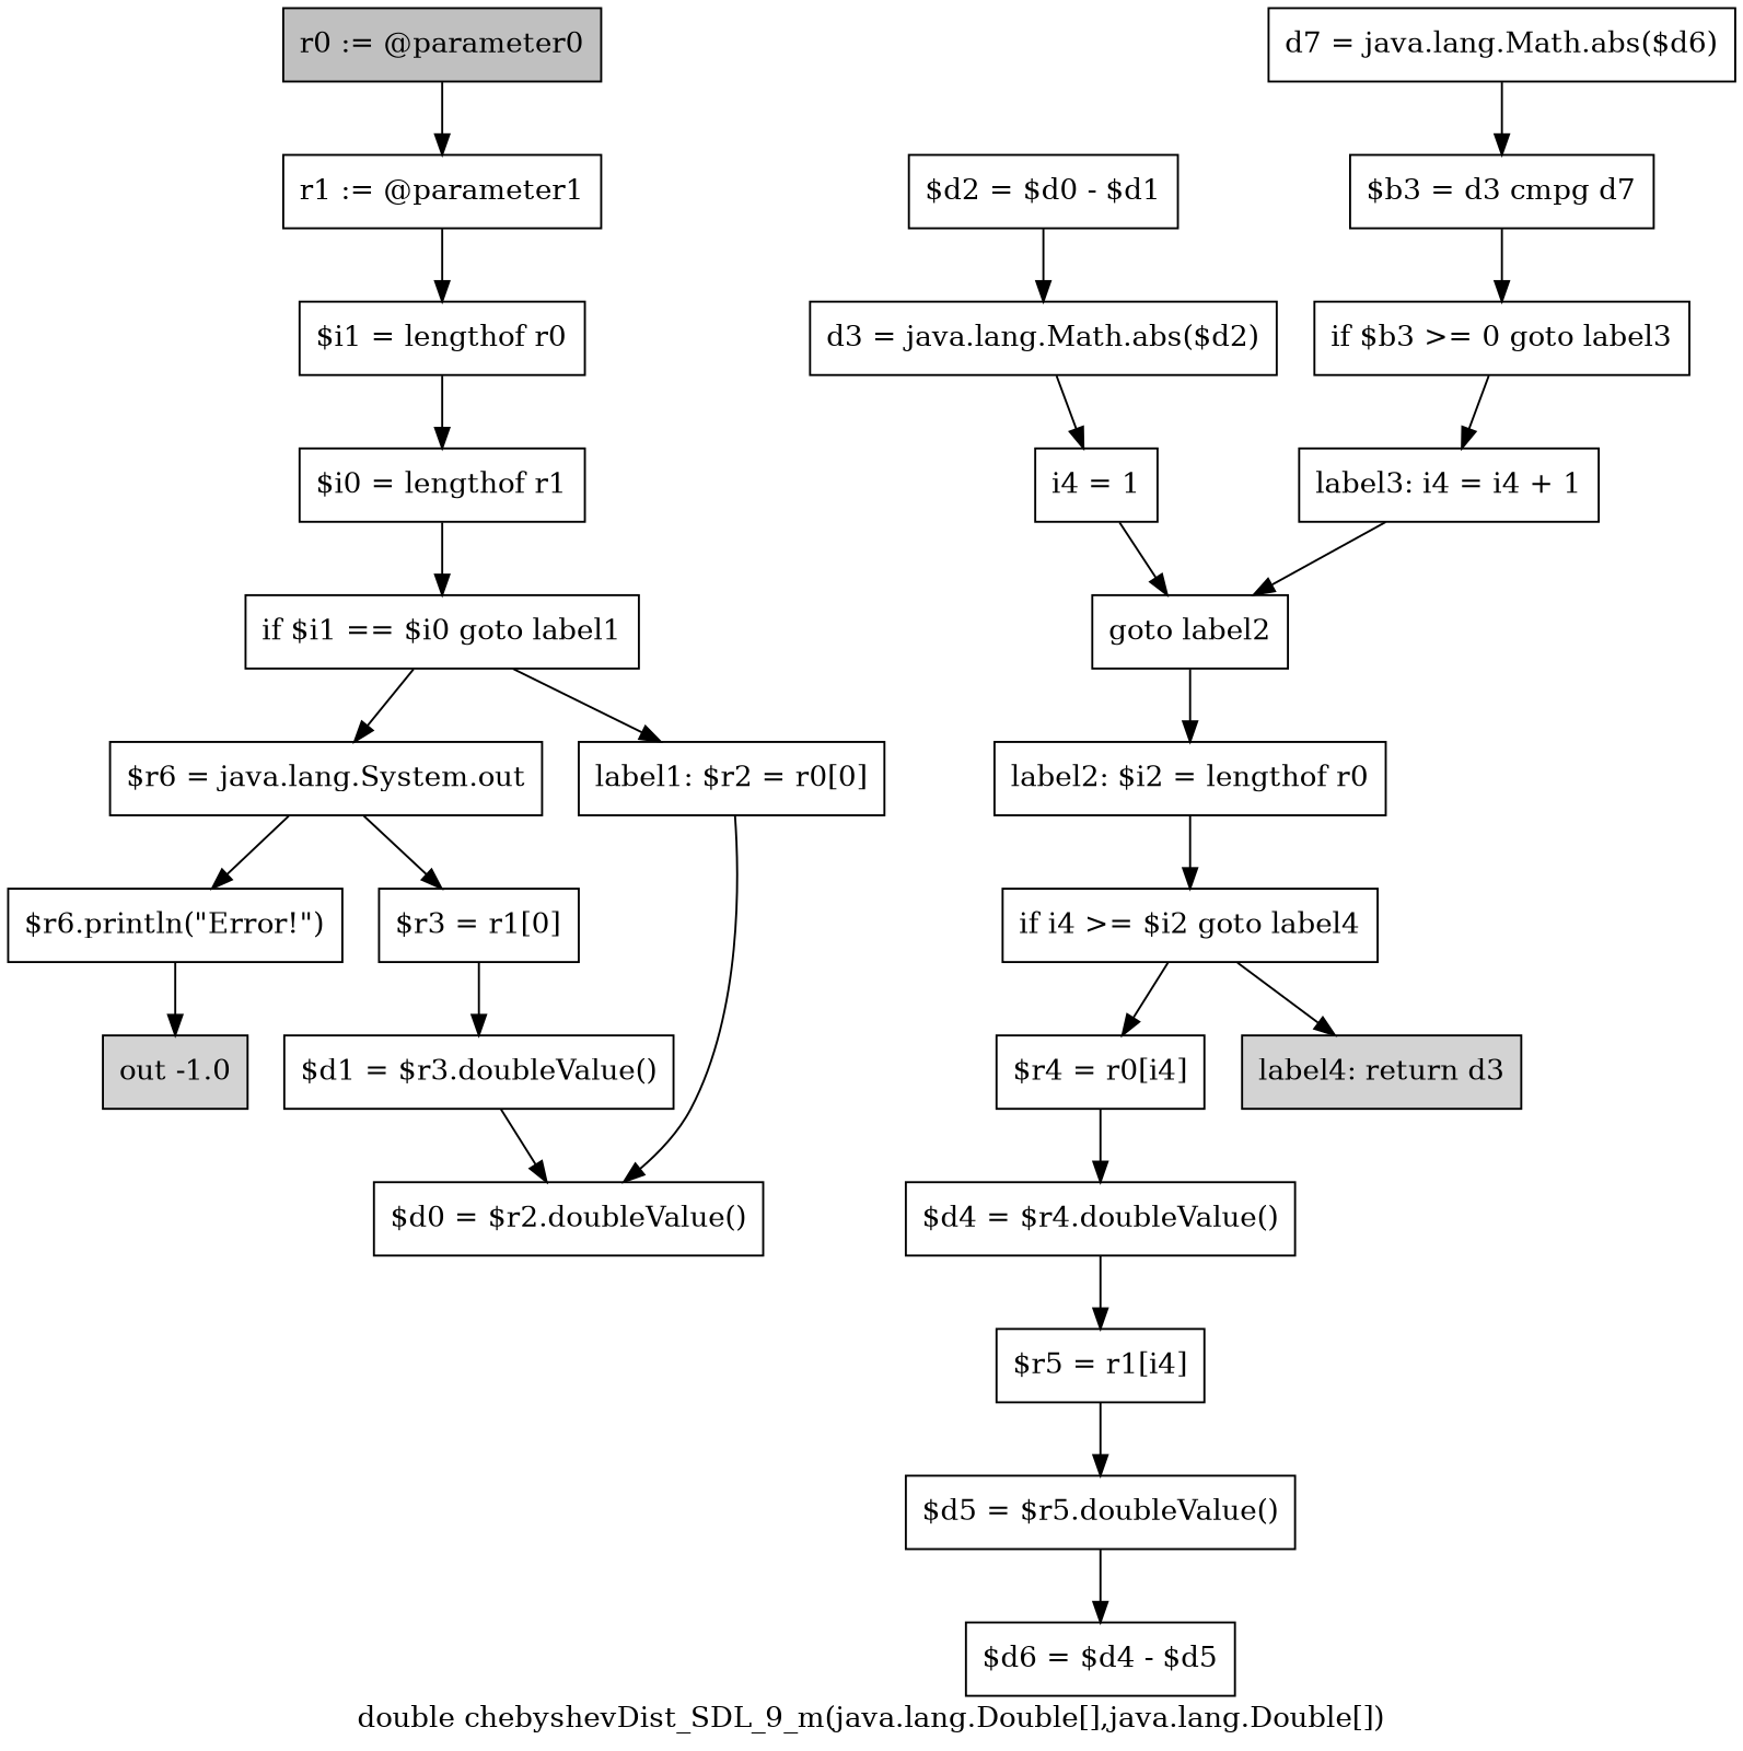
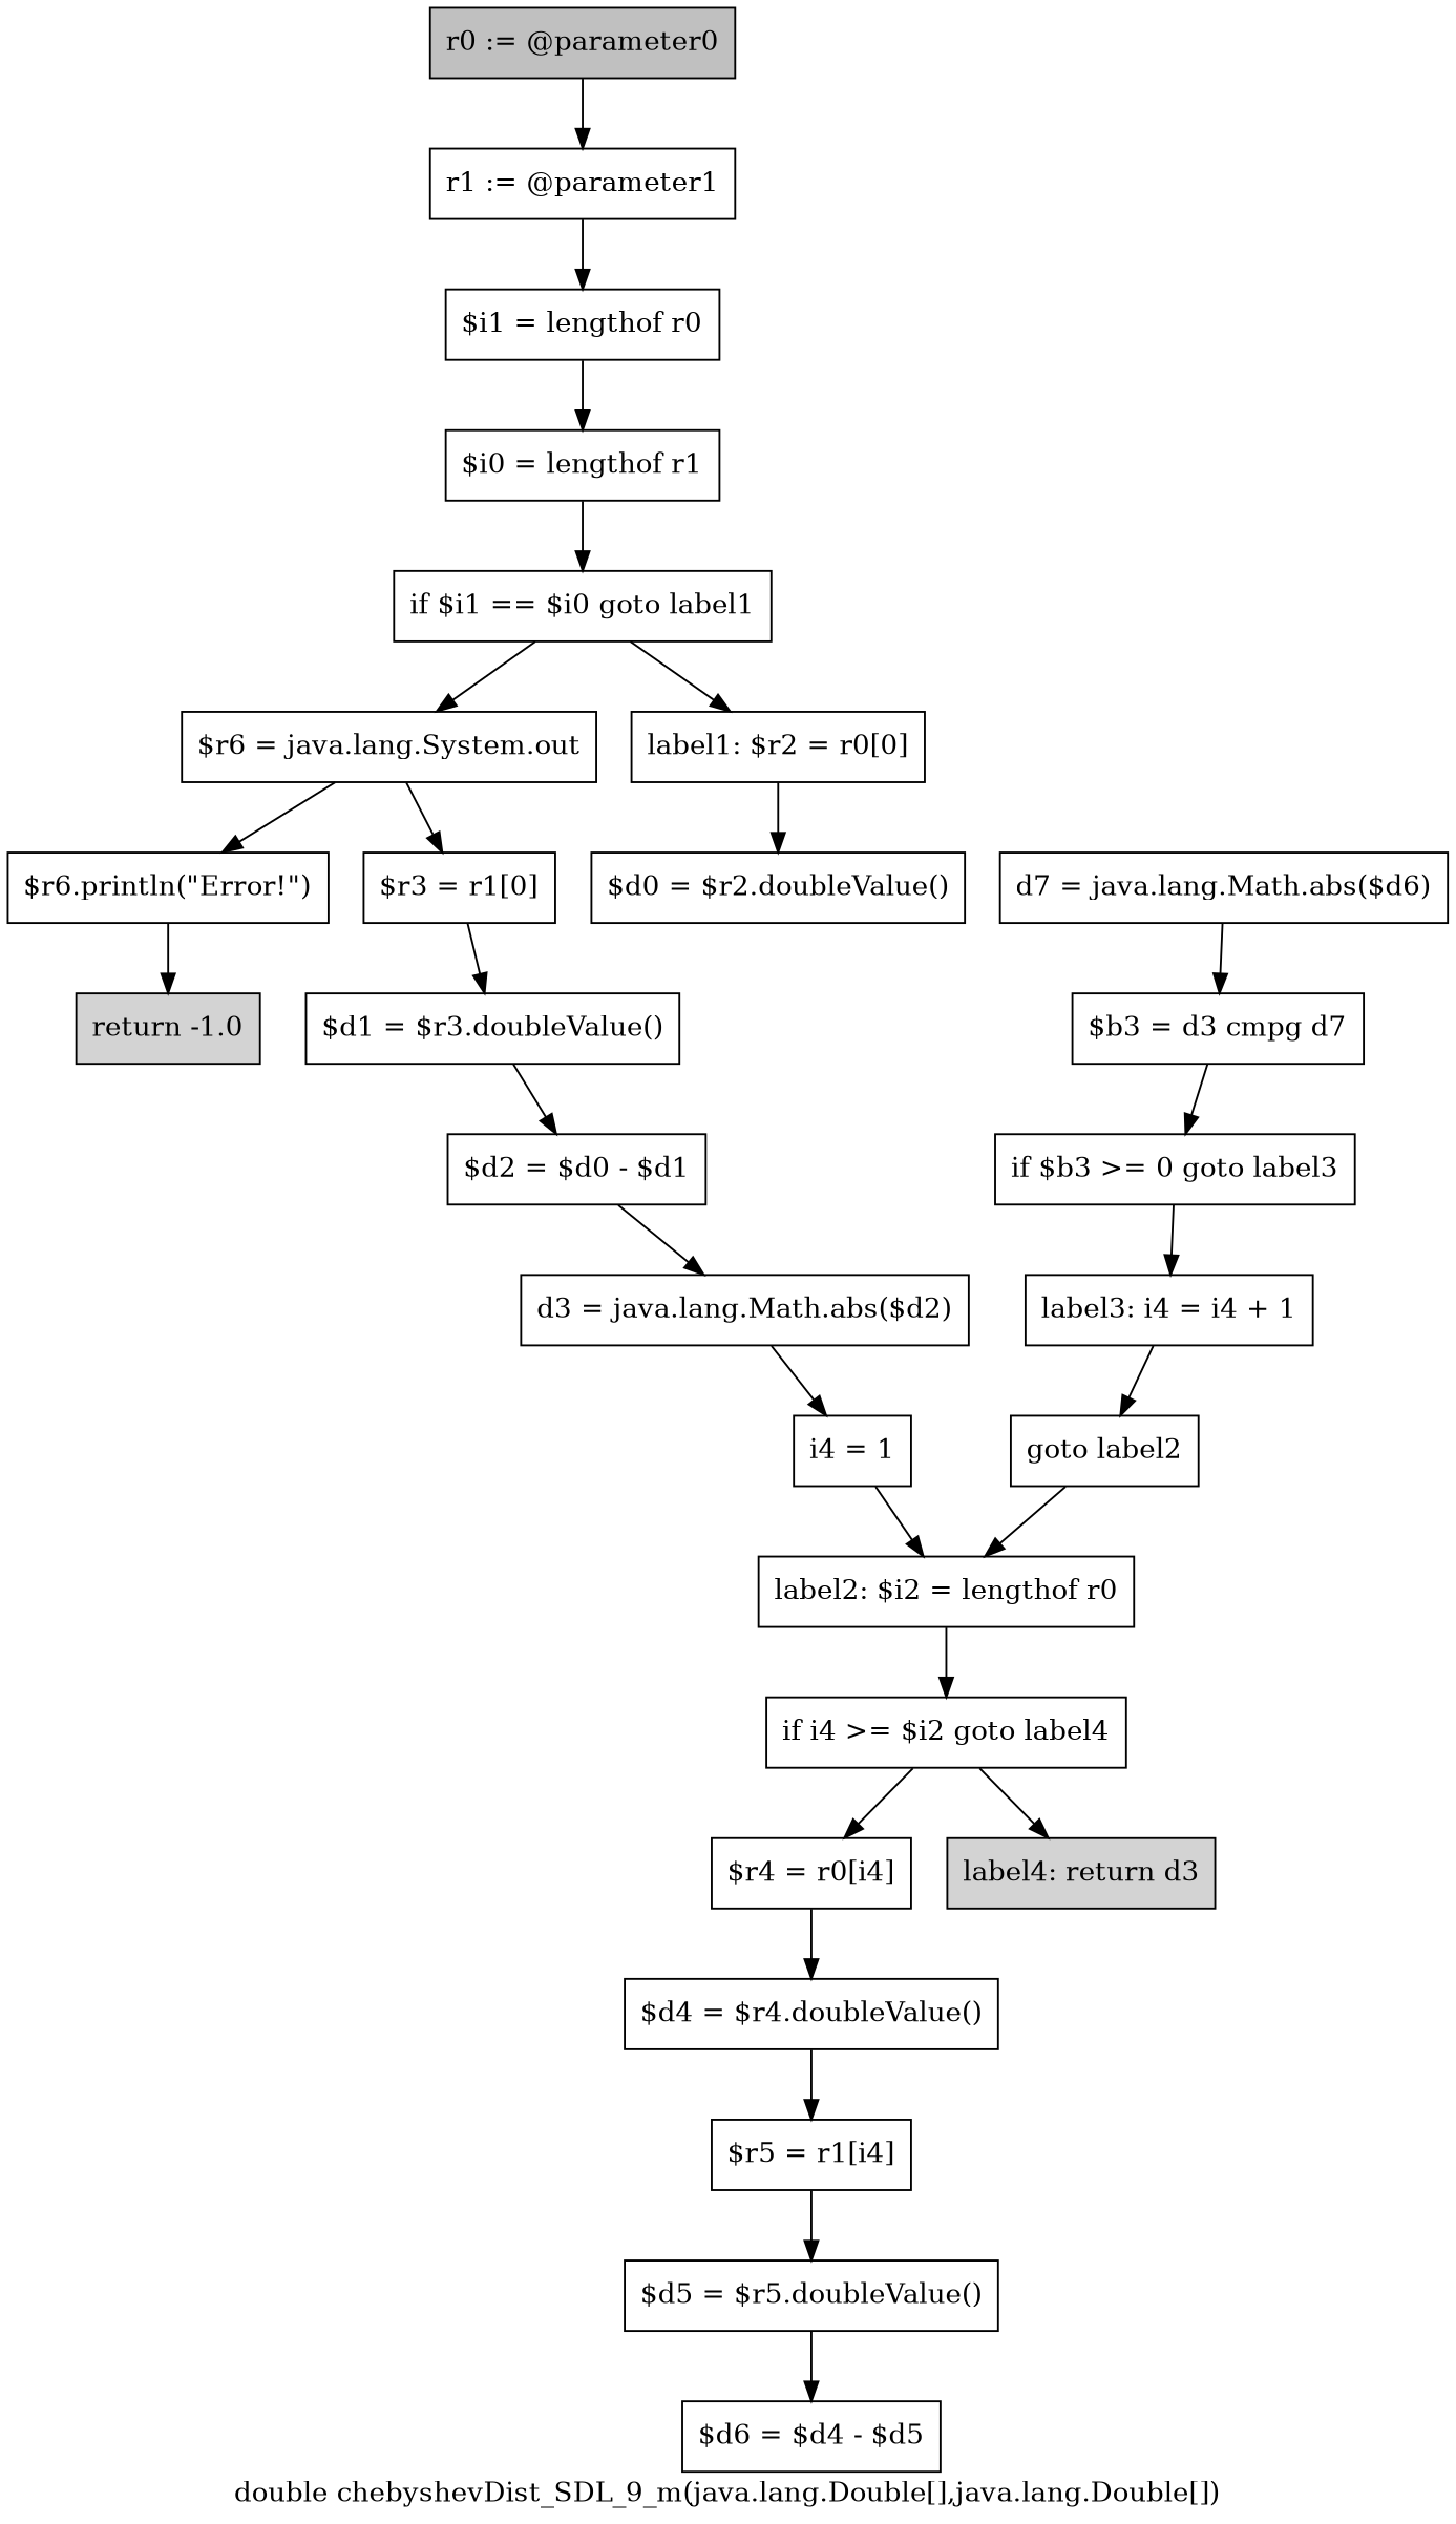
  digraph {
    label="double chebyshevDist_SDL_9_m(java.lang.Double[],java.lang.Double[])"
    node [shape=box]
    n1 [fillcolor=gray label="r0 := @parameter0" style=filled]
    n2 [label="r1 := @parameter1"]
    n3 [label="$i1 = lengthof r0"]
    n4 [label="$i0 = lengthof r1"]
    n5 [label="if $i1 == $i0 goto label1"]
    n6 [label="$r6 = java.lang.System.out"]
    n7 [label="label1: $r2 = r0[0]"]
    n8 [label="$r6.println(\"Error!\")"]
    n9 [label="$r3 = r1[0]"]
    n10 [label="$d0 = $r2.doubleValue()"]
-   n11 [fillcolor=lightgray label="out -1.0" style=filled]
+   n11 [fillcolor=lightgray label="return -1.0" style=filled]
    n12 [label="$d1 = $r3.doubleValue()"]
    n13 [label="$d2 = $d0 - $d1"]
    n14 [label="d3 = java.lang.Math.abs($d2)"]
    n15 [label="i4 = 1"]
    n16 [label="label2: $i2 = lengthof r0"]
    n17 [label="if i4 >= $i2 goto label4"]
    n18 [label="$r4 = r0[i4]"]
    n19 [fillcolor=lightgray label="label4: return d3" style=filled]
    n20 [label="$d4 = $r4.doubleValue()"]
    n21 [label="$r5 = r1[i4]"]
    n22 [label="$d5 = $r5.doubleValue()"]
    n23 [label="$d6 = $d4 - $d5"]
    n24 [label="d7 = java.lang.Math.abs($d6)"]
    n25 [label="$b3 = d3 cmpg d7"]
    n26 [label="if $b3 >= 0 goto label3"]
    n27 [label="label3: i4 = i4 + 1"]
    n28 [label="goto label2"]
    n1 -> n2
    n2 -> n3
    n3 -> n4
    n4 -> n5
    n5 -> n6
    n5 -> n7
    n6 -> n8
    n6 -> n9
    n7 -> n10
    n8 -> n11
    n9 -> n12
-   n12 -> n10
+   n12 -> n13
    n13 -> n14
    n14 -> n15
-   n15 -> n28
+   n15 -> n16
    n16 -> n17
    n17 -> n18
    n17 -> n19
    n18 -> n20
    n20 -> n21
    n21 -> n22
    n22 -> n23
    n24 -> n25
    n25 -> n26
    n26 -> n27
    n27 -> n28
    n28 -> n16
  }
